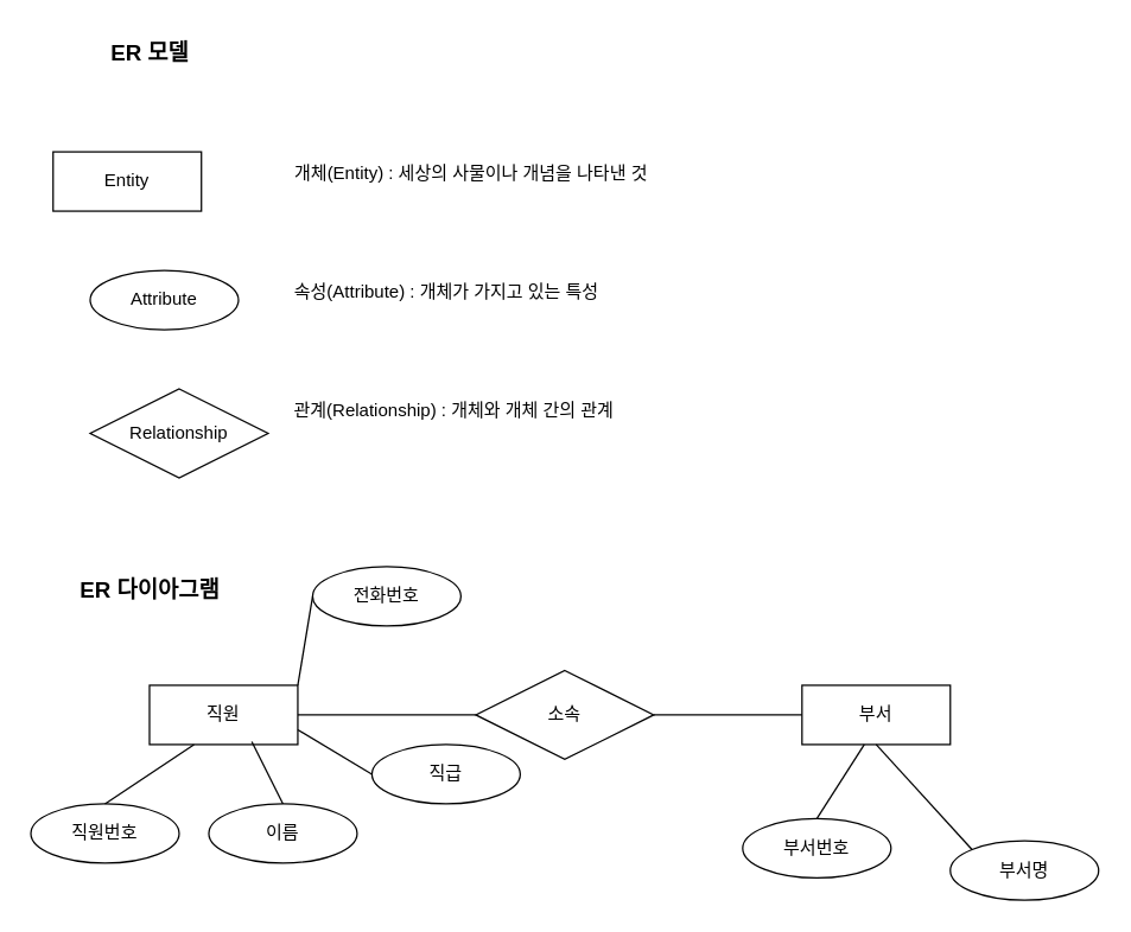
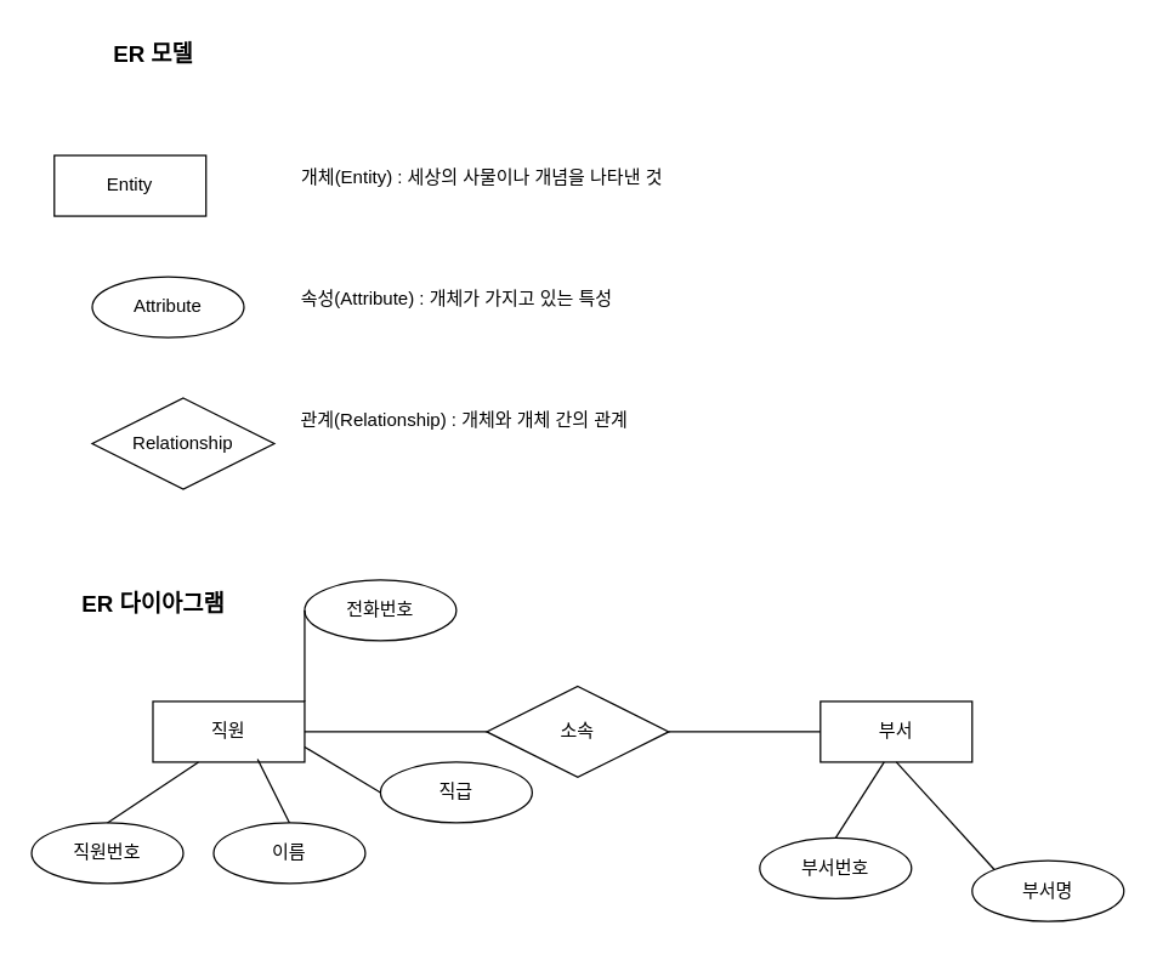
  <mxCell id="0" />
  <mxCell id="1" parent="0" />
  <mxCell id="2" value="Entity" style="whiteSpace=wrap;html=1;align=center;" vertex="1" parent="1"><mxGeometry x="35" y="102" width="100" height="40" as="geometry" /></mxCell>
  <mxCell id="3" value="개체(Entity) : 세상의 사물이나 개념을 나타낸 것&amp;nbsp;&amp;nbsp;" style="text;html=1;align=center;verticalAlign=middle;resizable=0;points=[];autosize=1;strokeColor=none;fillColor=none;" vertex="1" parent="1"><mxGeometry x="180" y="102" width="280" height="30" as="geometry" /></mxCell>
  <mxCell id="4" value="Attribute" style="ellipse;whiteSpace=wrap;html=1;align=center;" vertex="1" parent="1"><mxGeometry x="60" y="182" width="100" height="40" as="geometry" /></mxCell>
  <mxCell id="5" value="속성(Attribute) : 개체가 가지고 있는 특성" style="text;html=1;align=center;verticalAlign=middle;resizable=0;points=[];autosize=1;strokeColor=none;fillColor=none;" vertex="1" parent="1"><mxGeometry x="180" y="182" width="240" height="30" as="geometry" /></mxCell>
  <mxCell id="6" value="Relationship" style="shape=rhombus;perimeter=rhombusPerimeter;whiteSpace=wrap;html=1;align=center;" vertex="1" parent="1"><mxGeometry x="60" y="262" width="120" height="60" as="geometry" /></mxCell>
  <mxCell id="7" value="관계(Relationship) : 개체와 개체 간의 관계" style="text;html=1;align=center;verticalAlign=middle;resizable=0;points=[];autosize=1;strokeColor=none;fillColor=none;" vertex="1" parent="1"><mxGeometry x="180" y="262" width="250" height="30" as="geometry" /></mxCell>
  <mxCell id="8" value="ER 모델" style="text;html=1;align=center;verticalAlign=middle;resizable=0;points=[];autosize=1;strokeColor=none;fillColor=none;fontStyle=1;fontSize=15;" vertex="1" parent="1"><mxGeometry x="60" y="20" width="80" height="30" as="geometry" /></mxCell>
  <mxCell id="9" value="ER 다이아그램" style="text;html=1;align=center;verticalAlign=middle;resizable=0;points=[];autosize=1;strokeColor=none;fillColor=none;fontStyle=1;fontSize=15;" vertex="1" parent="1"><mxGeometry x="40" y="382" width="120" height="30" as="geometry" /></mxCell>
  <mxCell id="10" value="직원" style="whiteSpace=wrap;html=1;align=center;" vertex="1" parent="1"><mxGeometry x="100" y="462" width="100" height="40" as="geometry" /></mxCell>
- <mxCell id="11" value="전화번호" style="ellipse;whiteSpace=wrap;html=1;align=center;" vertex="1" parent="1"><mxGeometry x="210" y="382" width="100" height="40" as="geometry" /></mxCell>
+ <mxCell id="11" value="전화번호" style="ellipse;whiteSpace=wrap;html=1;align=center;" vertex="1" parent="1"><mxGeometry x="200" y="382" width="100" height="40" as="geometry" /></mxCell>
  <mxCell id="12" value="직급" style="ellipse;whiteSpace=wrap;html=1;align=center;" vertex="1" parent="1"><mxGeometry x="250" y="502" width="100" height="40" as="geometry" /></mxCell>
  <mxCell id="13" value="이름" style="ellipse;whiteSpace=wrap;html=1;align=center;" vertex="1" parent="1"><mxGeometry x="140" y="542" width="100" height="40" as="geometry" /></mxCell>
  <mxCell id="14" value="직원번호" style="ellipse;whiteSpace=wrap;html=1;align=center;" vertex="1" parent="1"><mxGeometry x="20" y="542" width="100" height="40" as="geometry" /></mxCell>
  <mxCell id="15" value="" style="endArrow=none;html=1;rounded=0;exitX=1;exitY=0;exitDx=0;exitDy=0;entryX=0;entryY=0.5;entryDx=0;entryDy=0;" edge="1" parent="1" source="10" target="11"><mxGeometry relative="1" as="geometry"><mxPoint x="90" y="441.5" as="sourcePoint" /><mxPoint x="250" y="441.5" as="targetPoint" /></mxGeometry></mxCell>
  <mxCell id="16" value="" style="endArrow=none;html=1;rounded=0;exitX=1;exitY=0;exitDx=0;exitDy=0;entryX=0;entryY=0.5;entryDx=0;entryDy=0;" edge="1" parent="1" target="12"><mxGeometry relative="1" as="geometry"><mxPoint x="200" y="492" as="sourcePoint" /><mxPoint x="260" y="472" as="targetPoint" /></mxGeometry></mxCell>
  <mxCell id="17" value="" style="endArrow=none;html=1;rounded=0;entryX=0.69;entryY=0.95;entryDx=0;entryDy=0;exitX=0.5;exitY=0;exitDx=0;exitDy=0;entryPerimeter=0;" edge="1" parent="1" source="13" target="10"><mxGeometry relative="1" as="geometry"><mxPoint x="190" y="532" as="sourcePoint" /><mxPoint x="190" y="502" as="targetPoint" /></mxGeometry></mxCell>
  <mxCell id="18" value="" style="endArrow=none;html=1;rounded=0;exitX=0.5;exitY=0;exitDx=0;exitDy=0;entryX=0;entryY=0.5;entryDx=0;entryDy=0;" edge="1" parent="1" source="14"><mxGeometry relative="1" as="geometry"><mxPoint x="70" y="522" as="sourcePoint" /><mxPoint x="130" y="502" as="targetPoint" /></mxGeometry></mxCell>
  <mxCell id="19" value="소속" style="shape=rhombus;perimeter=rhombusPerimeter;whiteSpace=wrap;html=1;align=center;" vertex="1" parent="1"><mxGeometry x="320" y="452" width="120" height="60" as="geometry" /></mxCell>
  <mxCell id="20" value="부서" style="whiteSpace=wrap;html=1;align=center;" vertex="1" parent="1"><mxGeometry x="540" y="462" width="100" height="40" as="geometry" /></mxCell>
  <mxCell id="21" value="부서번호" style="ellipse;whiteSpace=wrap;html=1;align=center;" vertex="1" parent="1"><mxGeometry x="500" y="552" width="100" height="40" as="geometry" /></mxCell>
  <mxCell id="22" value="부서명" style="ellipse;whiteSpace=wrap;html=1;align=center;" vertex="1" parent="1"><mxGeometry x="640" y="567" width="100" height="40" as="geometry" /></mxCell>
  <mxCell id="23" value="" style="endArrow=none;html=1;rounded=0;exitX=0.5;exitY=0;exitDx=0;exitDy=0;entryX=0.42;entryY=1;entryDx=0;entryDy=0;entryPerimeter=0;" edge="1" parent="1" source="21" target="20"><mxGeometry relative="1" as="geometry"><mxPoint x="420" y="512" as="sourcePoint" /><mxPoint x="580" y="512" as="targetPoint" /></mxGeometry></mxCell>
  <mxCell id="24" value="" style="endArrow=none;html=1;rounded=0;exitX=0;exitY=0;exitDx=0;exitDy=0;entryX=0.5;entryY=1;entryDx=0;entryDy=0;" edge="1" parent="1" source="22" target="20"><mxGeometry relative="1" as="geometry"><mxPoint x="590" y="552" as="sourcePoint" /><mxPoint x="620" y="512" as="targetPoint" /></mxGeometry></mxCell>
  <mxCell id="25" value="" style="endArrow=none;html=1;rounded=0;entryX=0;entryY=0.5;entryDx=0;entryDy=0;exitX=1;exitY=0.5;exitDx=0;exitDy=0;" edge="1" parent="1" source="10" target="19"><mxGeometry relative="1" as="geometry"><mxPoint x="190" y="462" as="sourcePoint" /><mxPoint x="350" y="462" as="targetPoint" /></mxGeometry></mxCell>
  <mxCell id="26" value="" style="endArrow=none;html=1;rounded=0;entryX=0;entryY=0.5;entryDx=0;entryDy=0;exitX=1;exitY=0.5;exitDx=0;exitDy=0;exitPerimeter=0;" edge="1" parent="1" source="19" target="20"><mxGeometry relative="1" as="geometry"><mxPoint x="440" y="452" as="sourcePoint" /><mxPoint x="570" y="442" as="targetPoint" /></mxGeometry></mxCell>
